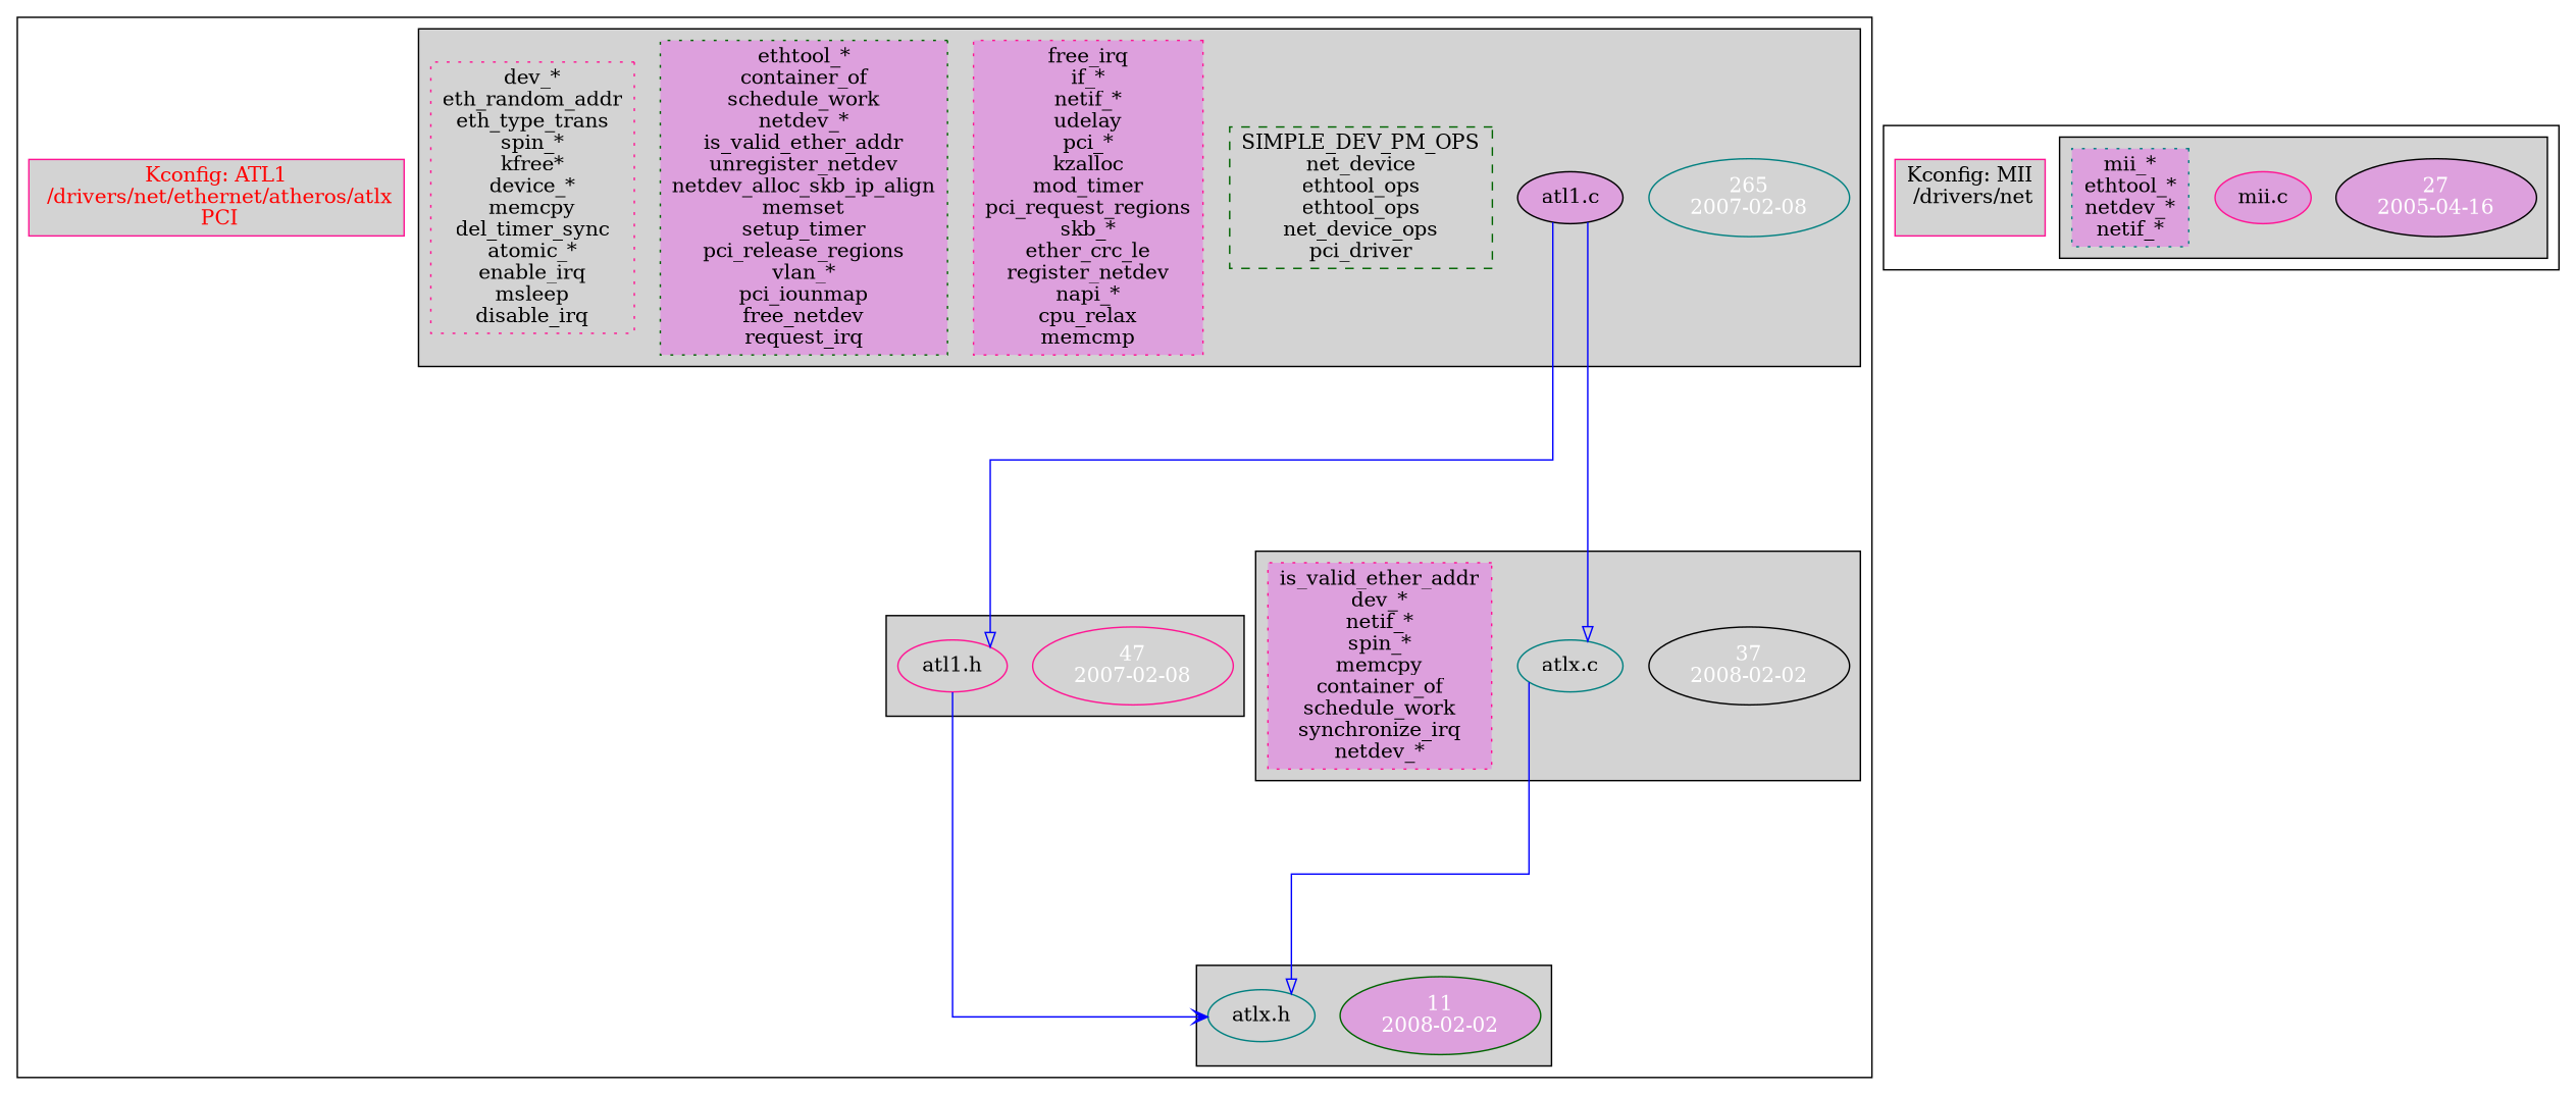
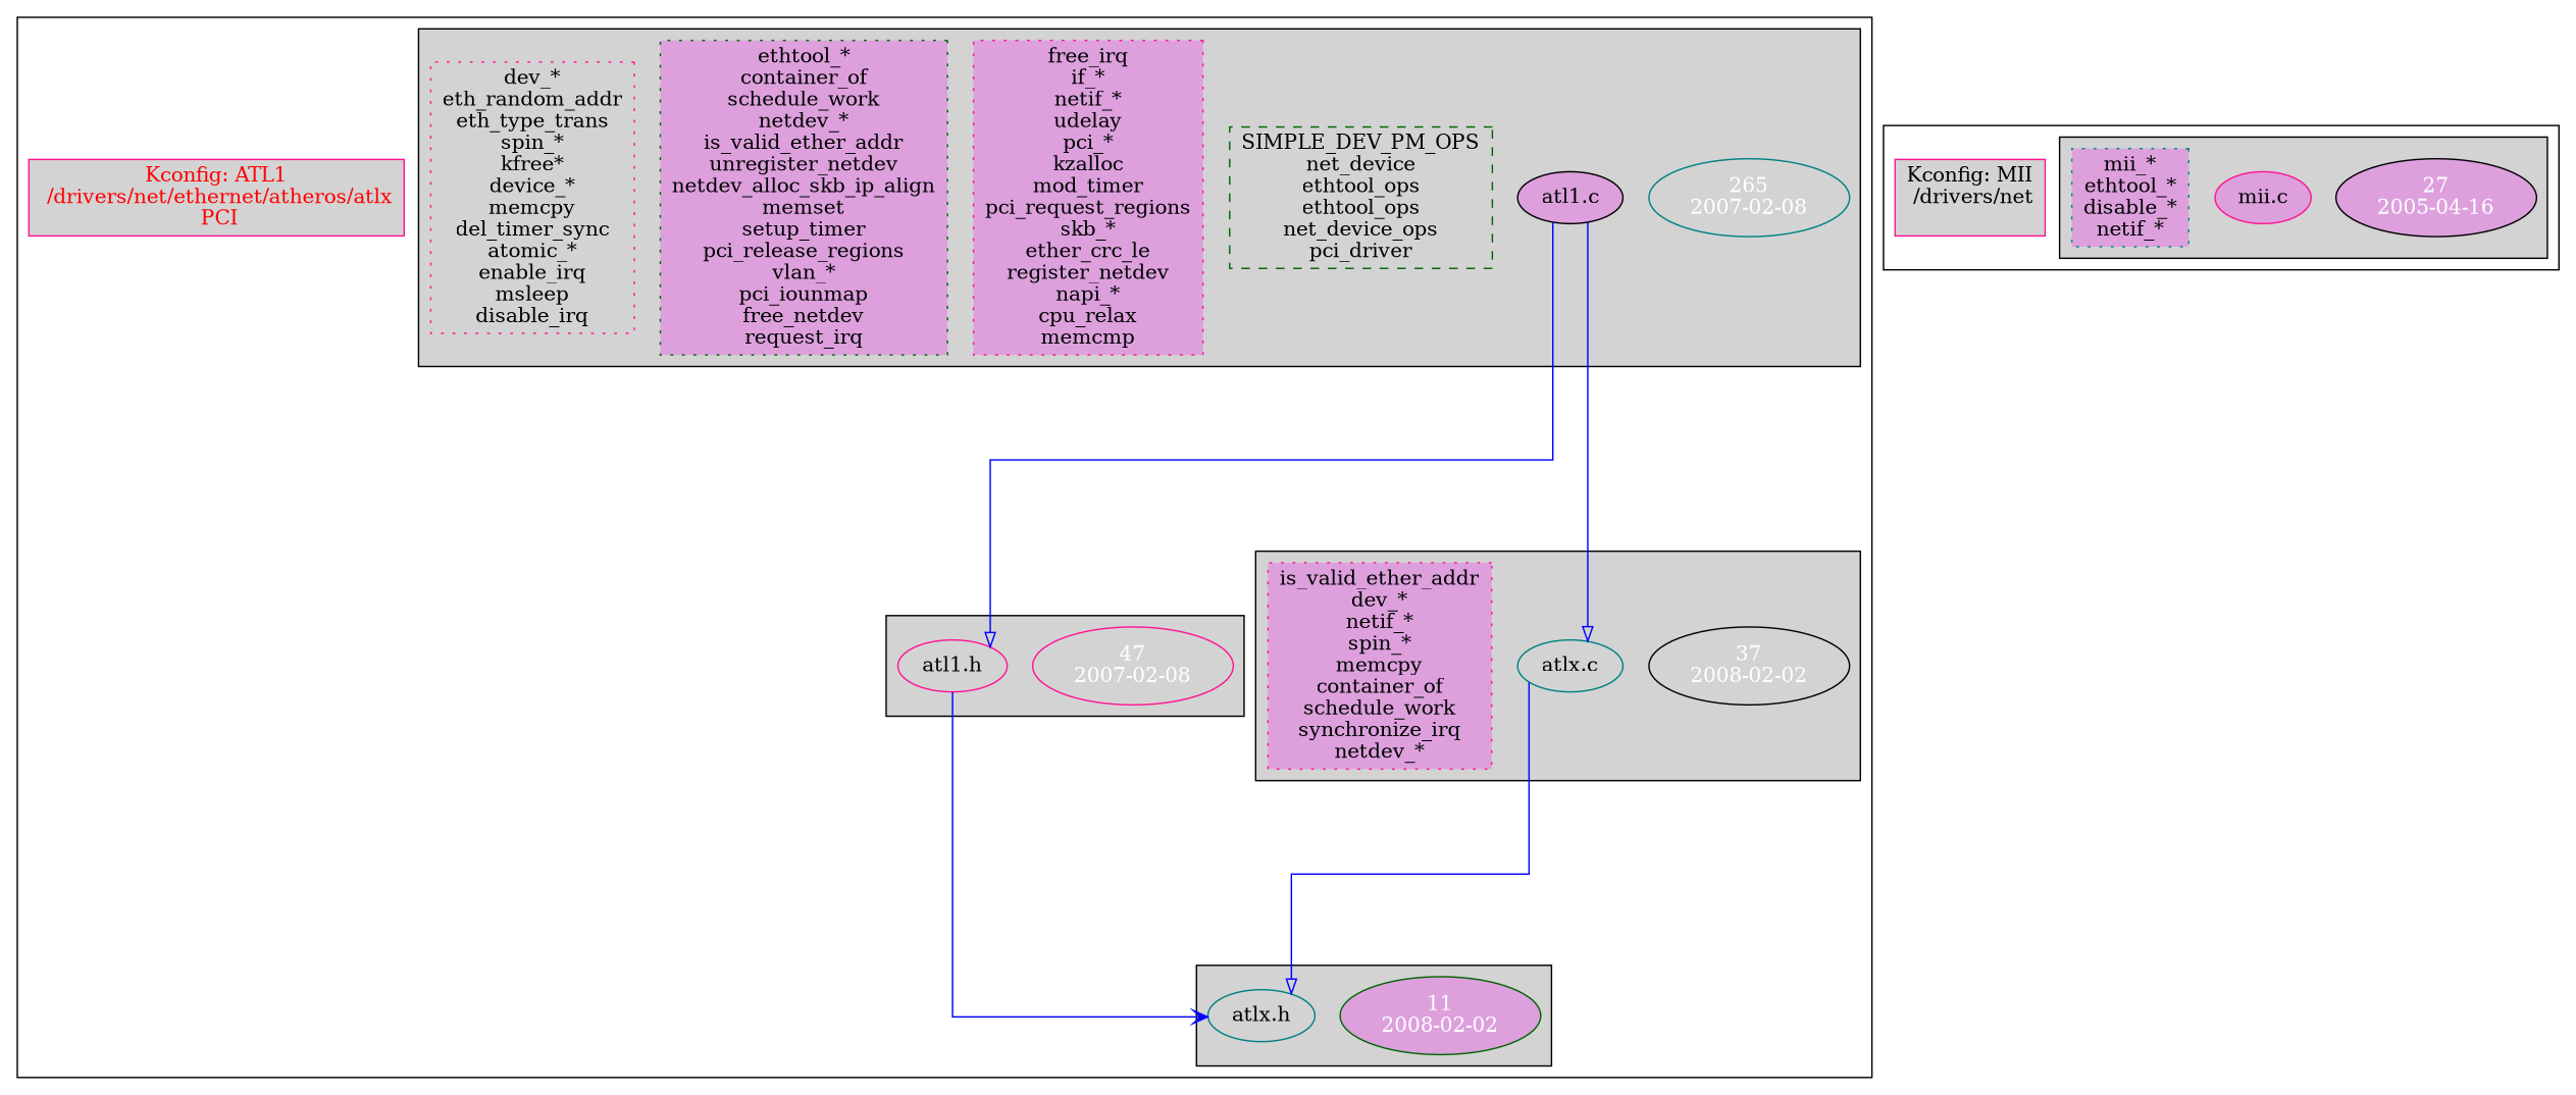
  digraph {
    ranksep=2
    splines=ortho
    node [color=deeppink fillcolor=lightgrey fontcolor=black style=filled]
    edge [arrowhead=onormal color=blue]
    n1 [fontcolor=white label="47\n2007-02-08"]
    n2 [label="atl1.h\n"]
    n3 [color=darkgreen fillcolor=plum fontcolor=white label="11\n2008-02-02"]
    n4 [color=teal label="atlx.h\n"]
    n5 [color=black fontcolor=white label="37\n2008-02-02"]
    n6 [color=teal label="atlx.c\n"]
    n7 [fillcolor=plum label="is_valid_ether_addr\ndev_*\nnetif_*\nspin_*\nmemcpy\ncontainer_of\nschedule_work\nsynchronize_irq\nnetdev_*\n" shape=box style="filled,dotted"]
    n8 [color=teal fontcolor=white label="265\n2007-02-08"]
    n9 [color=black fillcolor=plum label="atl1.c\n"]
    n10 [color=darkgreen label="SIMPLE_DEV_PM_OPS\nnet_device\nethtool_ops\nethtool_ops\nnet_device_ops\npci_driver\n" shape=box style="filled,dashed"]
    n11 [fillcolor=plum label="free_irq\nif_*\nnetif_*\nudelay\npci_*\nkzalloc\nmod_timer\npci_request_regions\nskb_*\nether_crc_le\nregister_netdev\nnapi_*\ncpu_relax\nmemcmp\n" shape=box style="filled,dotted"]
    n12 [color=darkgreen fillcolor=plum label="ethtool_*\ncontainer_of\nschedule_work\nnetdev_*\nis_valid_ether_addr\nunregister_netdev\nnetdev_alloc_skb_ip_align\nmemset\nsetup_timer\npci_release_regions\nvlan_*\npci_iounmap\nfree_netdev\nrequest_irq\n" shape=box style="filled,dotted"]
    n13 [label="dev_*\neth_random_addr\neth_type_trans\nspin_*\nkfree*\ndevice_*\nmemcpy\ndel_timer_sync\natomic_*\nenable_irq\nmsleep\ndisable_irq\n" shape=box style="filled,dotted"]
    n14 [fontcolor=red label="Kconfig: ATL1\n /drivers/net/ethernet/atheros/atlx\n  PCI " shape=box]
    n15 [color=black fillcolor=plum fontcolor=white label="27\n2005-04-16"]
    n16 [fillcolor=plum label="mii.c\n"]
-   n17 [color=teal fillcolor=plum label="mii_*\nethtool_*\nnetdev_*\nnetif_*\n" shape=box style="filled,dotted"]
+   n17 [color=teal fillcolor=plum label="mii_*\nethtool_*\ndisable_*\nnetif_*\n" shape=box style="filled,dotted"]
    n18 [label="Kconfig: MII\n /drivers/net\n " shape=box fontcolor=""]
    subgraph cluster_1 {
      n14
      subgraph cluster_2 {
        style=filled
        n1
        n2
      }
      subgraph cluster_3 {
        style=filled
        n3
        n4
      }
      subgraph cluster_4 {
        style=filled
        n5
        n6
        n7
      }
      subgraph cluster_5 {
        style=filled
        n8
        n9
        n10
        n11
        n12
        n13
      }
    }
    subgraph cluster_6 {
      n18
      subgraph cluster_7 {
        style=filled
        n15
        n16
        n17
      }
    }
    n2 -> n4 [arrowhead=vee]
    n6 -> n4
    n9 -> n2
    n9 -> n6
  }
